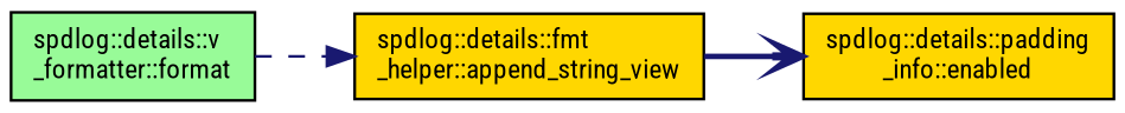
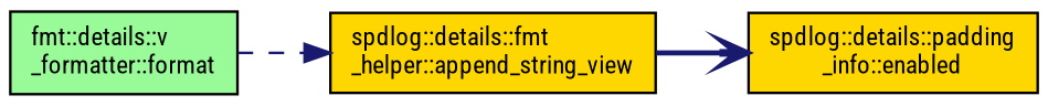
  digraph {
    fontname="Roboto Condensed"
    rankdir=LR
    node [color=black fillcolor=gold fontname="Roboto Condensed" fontsize=10 shape=record style=filled]
    edge [color=midnightblue fontname="Roboto Condensed" fontsize=10 labelfontname=Helvetica labelfontsize=10]
-   n1 [fillcolor=palegreen fontcolor=black height=0.2 label="spdlog::details::v\l_formatter::format" width=0.4]
+   n1 [fillcolor=palegreen fontcolor=black height=0.2 label="fmt::details::v\l_formatter::format" width=0.4]
    n2 [height=0.2 label="spdlog::details::fmt\l_helper::append_string_view" width=0.4]
    n3 [height=0.2 label="spdlog::details::padding\l_info::enabled" width=0.4]
    n1 -> n2 [arrowhead=normal style=dashed]
    n2 -> n3 [arrowhead=vee style=bold]
  }
